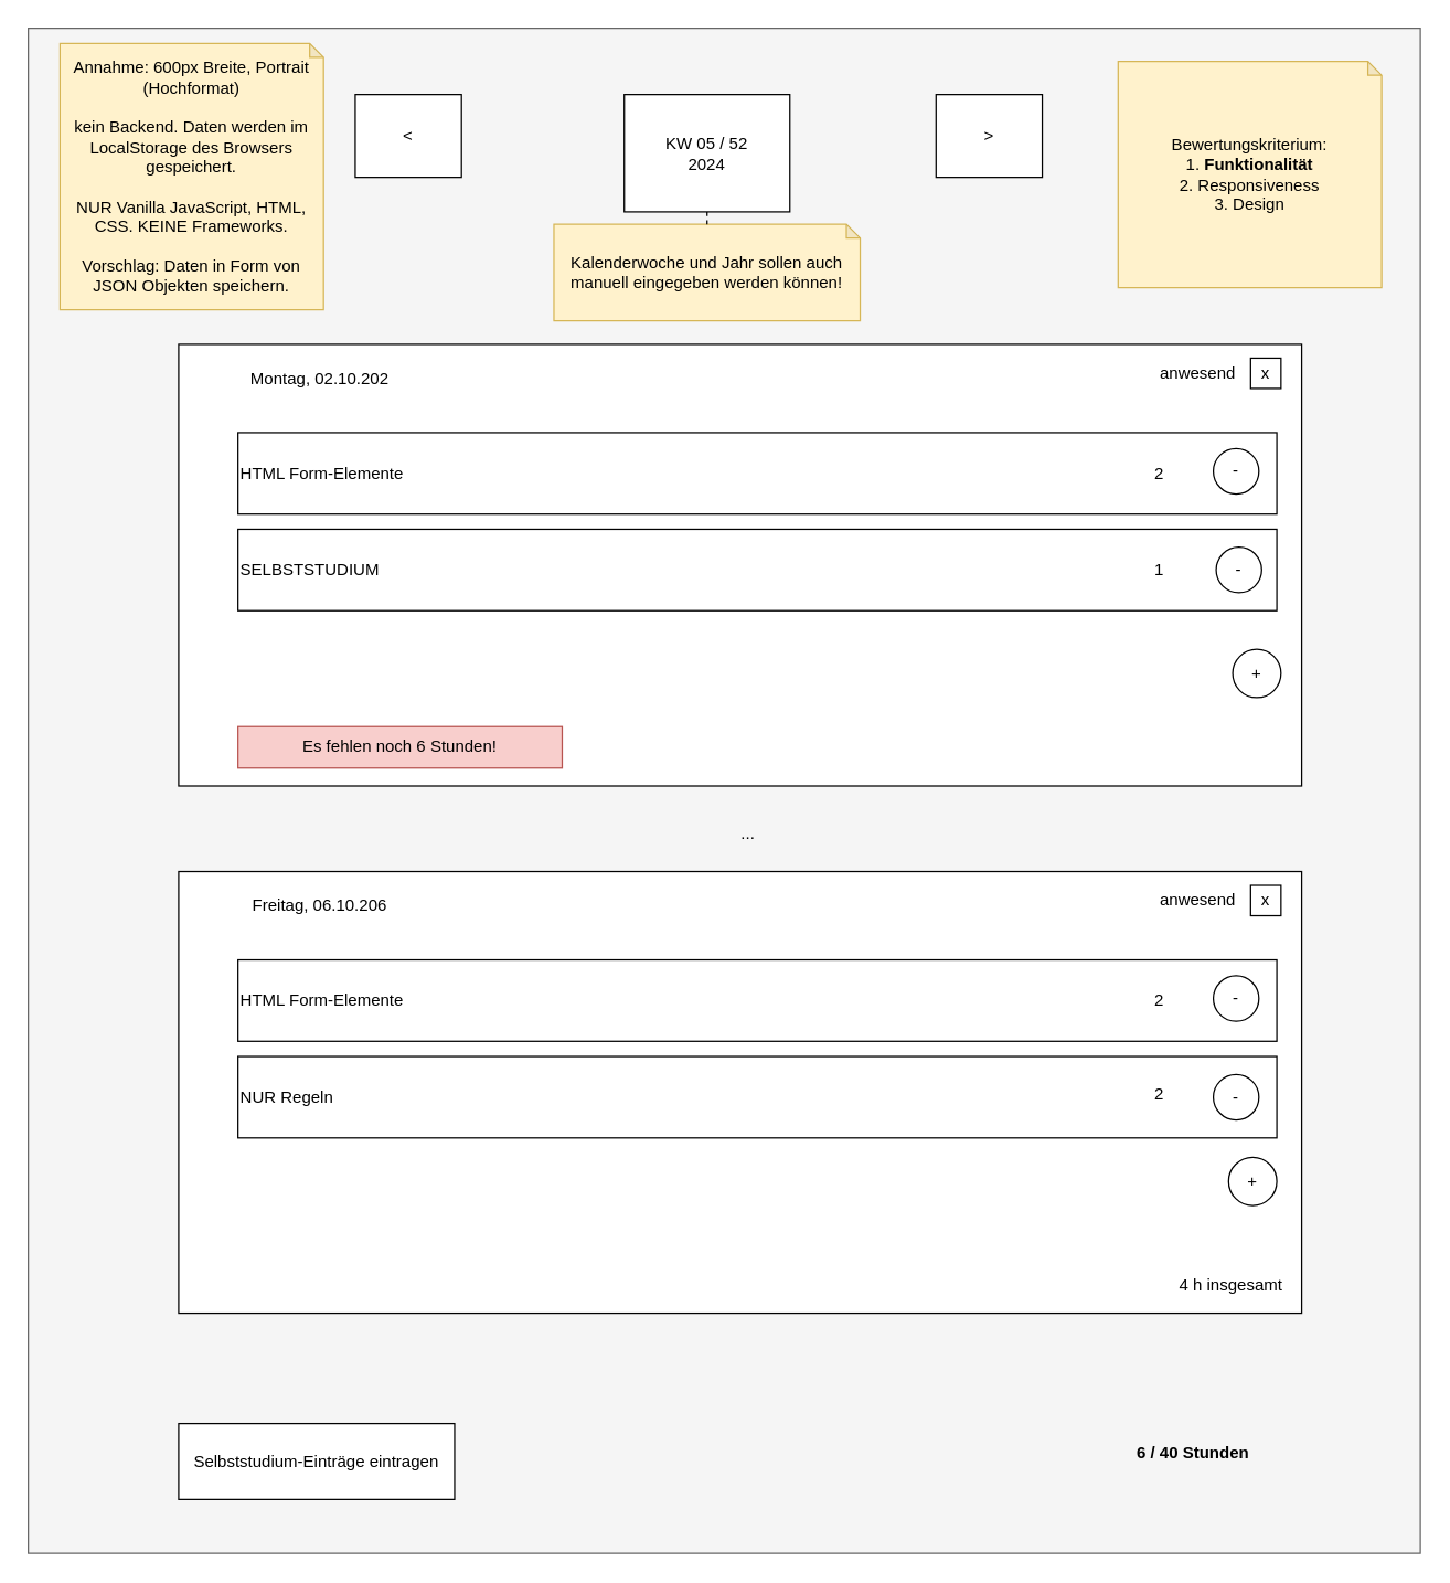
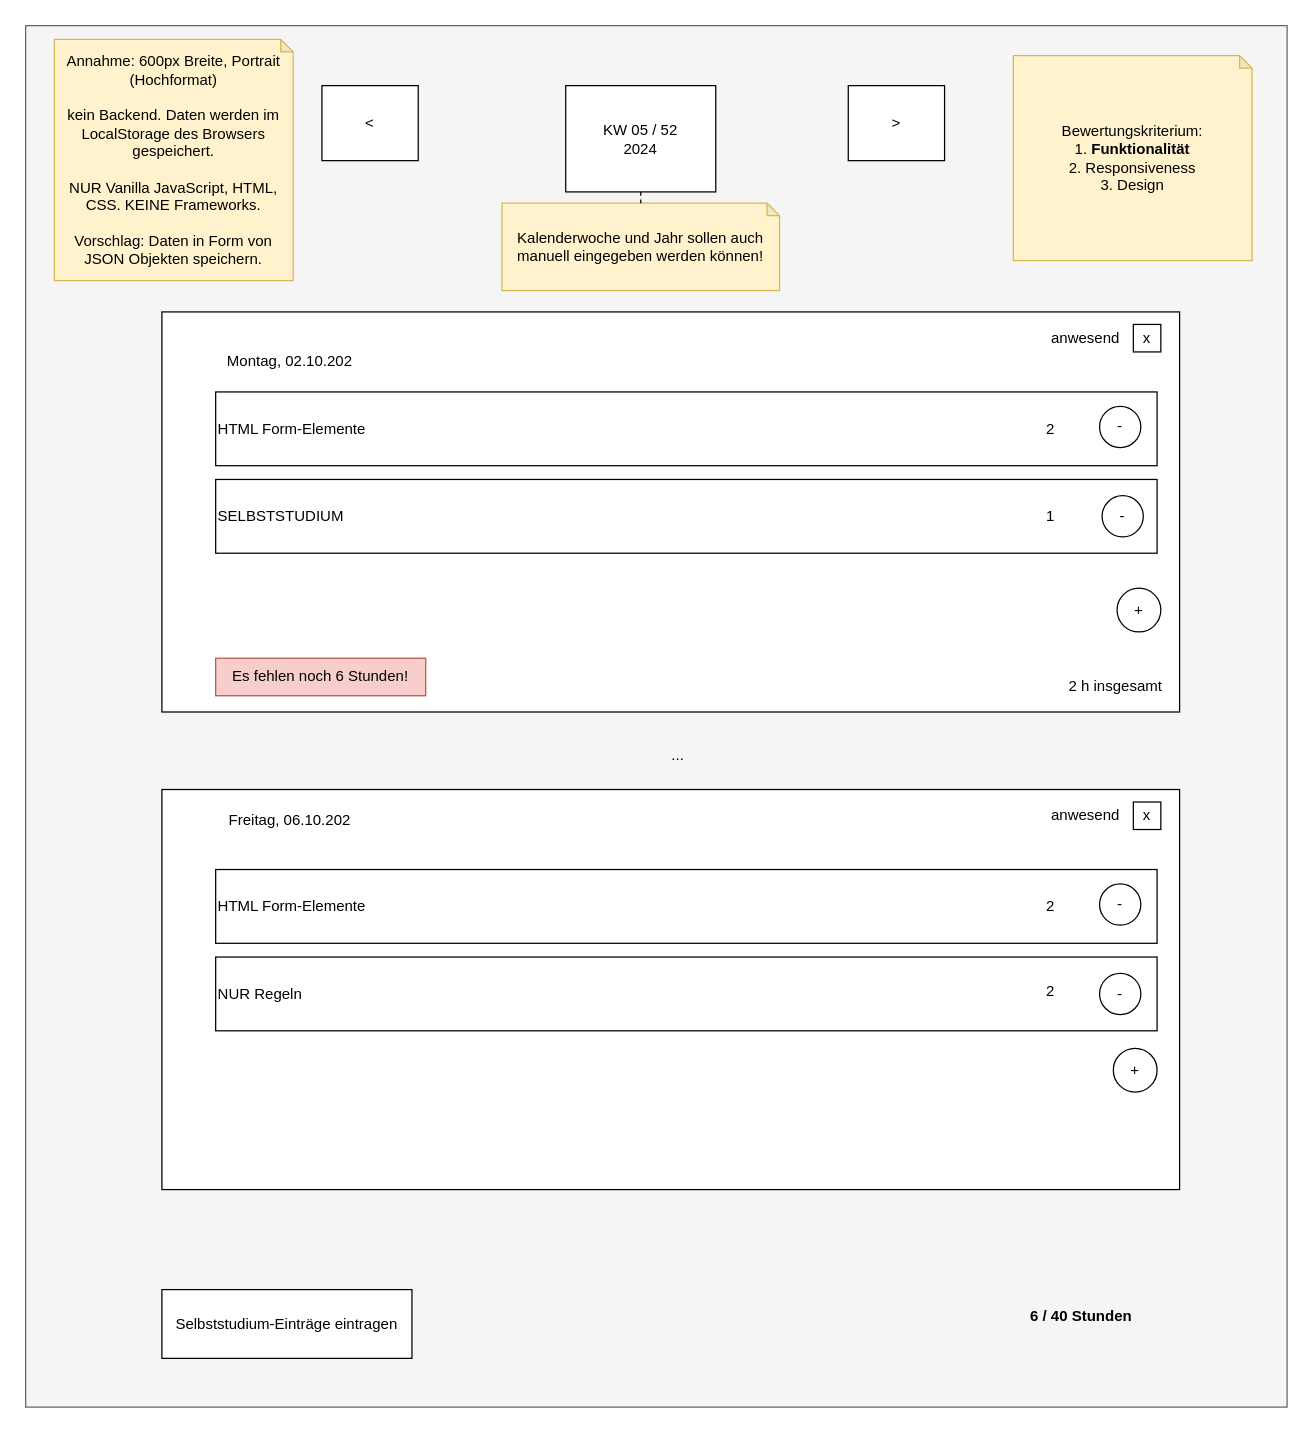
  <mxCell id="0" />
  <mxCell id="1" parent="0" />
  <mxCell id="2" value="" style="rounded=0;whiteSpace=wrap;html=1;fillColor=#f5f5f5;fontColor=#333333;strokeColor=#666666;" vertex="1" parent="1"><mxGeometry x="20" y="20" width="1009" height="1105" as="geometry" /></mxCell>
  <mxCell id="3" value="&amp;lt;" style="rounded=0;whiteSpace=wrap;html=1;" vertex="1" parent="1"><mxGeometry x="257" y="68" width="77" height="60" as="geometry" /></mxCell>
  <mxCell id="4" value="&amp;gt;" style="rounded=0;whiteSpace=wrap;html=1;" vertex="1" parent="1"><mxGeometry x="678" y="68" width="77" height="60" as="geometry" /></mxCell>
  <mxCell id="5" value="KW 05 / 52&lt;br&gt;2024" style="rounded=0;whiteSpace=wrap;html=1;" vertex="1" parent="1"><mxGeometry x="452" y="68" width="120" height="85" as="geometry" /></mxCell>
  <mxCell id="6" value="" style="rounded=0;whiteSpace=wrap;html=1;" vertex="1" parent="1"><mxGeometry x="129" y="249" width="814" height="320" as="geometry" /></mxCell>
- <mxCell id="7" value="Montag, 02.10.202" style="text;html=1;align=center;verticalAlign=middle;whiteSpace=wrap;rounded=0;" vertex="1" parent="1"><mxGeometry x="140" y="259" width="183" height="30" as="geometry" /></mxCell>
+ <mxCell id="7" value="Montag, 02.10.202" style="text;html=1;align=center;verticalAlign=middle;whiteSpace=wrap;rounded=0;" vertex="1" parent="1"><mxGeometry x="140" y="274" width="183" height="30" as="geometry" /></mxCell>
  <mxCell id="8" value="x" style="whiteSpace=wrap;html=1;aspect=fixed;" vertex="1" parent="1"><mxGeometry x="906" y="259" width="22" height="22" as="geometry" /></mxCell>
  <mxCell id="9" value="anwesend" style="text;html=1;align=center;verticalAlign=middle;whiteSpace=wrap;rounded=0;" vertex="1" parent="1"><mxGeometry x="838" y="255" width="60" height="30" as="geometry" /></mxCell>
  <mxCell id="10" value="HTML Form-Elemente" style="rounded=0;whiteSpace=wrap;html=1;align=left;" vertex="1" parent="1"><mxGeometry x="172" y="313" width="753" height="59" as="geometry" /></mxCell>
  <mxCell id="11" value="2" style="text;html=1;align=center;verticalAlign=middle;whiteSpace=wrap;rounded=0;" vertex="1" parent="1"><mxGeometry x="810" y="327.5" width="60" height="30" as="geometry" /></mxCell>
  <mxCell id="12" value="+" style="ellipse;whiteSpace=wrap;html=1;aspect=fixed;" vertex="1" parent="1"><mxGeometry x="893" y="470" width="35" height="35" as="geometry" /></mxCell>
+ <mxCell id="13" value="2 h insgesamt" style="text;html=1;align=center;verticalAlign=middle;whiteSpace=wrap;rounded=0;" vertex="1" parent="1"><mxGeometry x="846" y="534" width="92" height="30" as="geometry" /></mxCell>
  <mxCell id="14" value="-" style="ellipse;whiteSpace=wrap;html=1;aspect=fixed;" vertex="1" parent="1"><mxGeometry x="879" y="324.5" width="33" height="33" as="geometry" /></mxCell>
  <mxCell id="15" value="" style="rounded=0;whiteSpace=wrap;html=1;" vertex="1" parent="1"><mxGeometry x="129" y="631" width="814" height="320" as="geometry" /></mxCell>
- <mxCell id="16" value="Freitag, 06.10.206" style="text;html=1;align=center;verticalAlign=middle;whiteSpace=wrap;rounded=0;" vertex="1" parent="1"><mxGeometry x="140" y="641" width="183" height="30" as="geometry" /></mxCell>
+ <mxCell id="16" value="Freitag, 06.10.202" style="text;html=1;align=center;verticalAlign=middle;whiteSpace=wrap;rounded=0;" vertex="1" parent="1"><mxGeometry x="140" y="641" width="183" height="30" as="geometry" /></mxCell>
  <mxCell id="17" value="x" style="whiteSpace=wrap;html=1;aspect=fixed;" vertex="1" parent="1"><mxGeometry x="906" y="641" width="22" height="22" as="geometry" /></mxCell>
  <mxCell id="18" value="anwesend" style="text;html=1;align=center;verticalAlign=middle;whiteSpace=wrap;rounded=0;" vertex="1" parent="1"><mxGeometry x="838" y="637" width="60" height="30" as="geometry" /></mxCell>
  <mxCell id="19" value="HTML Form-Elemente" style="rounded=0;whiteSpace=wrap;html=1;align=left;" vertex="1" parent="1"><mxGeometry x="172" y="695" width="753" height="59" as="geometry" /></mxCell>
  <mxCell id="20" value="2" style="text;html=1;align=center;verticalAlign=middle;whiteSpace=wrap;rounded=0;" vertex="1" parent="1"><mxGeometry x="810" y="709.5" width="60" height="30" as="geometry" /></mxCell>
  <mxCell id="21" value="+" style="ellipse;whiteSpace=wrap;html=1;aspect=fixed;" vertex="1" parent="1"><mxGeometry x="890" y="838" width="35" height="35" as="geometry" /></mxCell>
- <mxCell id="22" value="4 h insgesamt" style="text;html=1;align=center;verticalAlign=middle;whiteSpace=wrap;rounded=0;" vertex="1" parent="1"><mxGeometry x="846" y="916" width="92" height="30" as="geometry" /></mxCell>
  <mxCell id="23" value="-" style="ellipse;whiteSpace=wrap;html=1;aspect=fixed;" vertex="1" parent="1"><mxGeometry x="879" y="706.5" width="33" height="33" as="geometry" /></mxCell>
  <mxCell id="24" value="NUR Regeln" style="rounded=0;whiteSpace=wrap;html=1;align=left;" vertex="1" parent="1"><mxGeometry x="172" y="765" width="753" height="59" as="geometry" /></mxCell>
  <mxCell id="25" value="-" style="ellipse;whiteSpace=wrap;html=1;aspect=fixed;" vertex="1" parent="1"><mxGeometry x="879" y="778" width="33" height="33" as="geometry" /></mxCell>
  <mxCell id="26" value="2" style="text;html=1;align=center;verticalAlign=middle;whiteSpace=wrap;rounded=0;" vertex="1" parent="1"><mxGeometry x="810" y="778" width="60" height="30" as="geometry" /></mxCell>
  <mxCell id="27" value="Annahme: 600px Breite, Portrait (Hochformat)&lt;br&gt;&lt;br&gt;kein Backend. Daten werden im LocalStorage des Browsers gespeichert.&lt;br&gt;&lt;br&gt;NUR Vanilla JavaScript, HTML, CSS. KEINE Frameworks.&lt;br&gt;&lt;br&gt;Vorschlag: Daten in Form von JSON Objekten speichern." style="shape=note;whiteSpace=wrap;html=1;backgroundOutline=1;darkOpacity=0.05;fillColor=#fff2cc;strokeColor=#d6b656;size=10;" vertex="1" parent="1"><mxGeometry x="43" y="31" width="191" height="193" as="geometry" /></mxCell>
- <mxCell id="28" value="Es fehlen noch 6 Stunden!" style="text;html=1;align=center;verticalAlign=middle;whiteSpace=wrap;rounded=0;fillColor=#f8cecc;strokeColor=#b85450;" vertex="1" parent="1"><mxGeometry x="172" y="526" width="235" height="30" as="geometry" /></mxCell>
+ <mxCell id="28" value="Es fehlen noch 6 Stunden!" style="text;html=1;align=center;verticalAlign=middle;whiteSpace=wrap;rounded=0;fillColor=#f8cecc;strokeColor=#b85450;" vertex="1" parent="1"><mxGeometry x="172" y="526" width="168" height="30" as="geometry" /></mxCell>
  <mxCell id="29" value="6 / 40 Stunden" style="text;html=1;align=center;verticalAlign=middle;whiteSpace=wrap;rounded=0;fontStyle=1" vertex="1" parent="1"><mxGeometry x="790" y="1033" width="149" height="39" as="geometry" /></mxCell>
  <mxCell id="30" value="..." style="text;html=1;align=center;verticalAlign=middle;whiteSpace=wrap;rounded=0;" vertex="1" parent="1"><mxGeometry x="512" y="589" width="60" height="30" as="geometry" /></mxCell>
  <mxCell id="31" value="Selbststudium-Einträge eintragen" style="rounded=0;whiteSpace=wrap;html=1;" vertex="1" parent="1"><mxGeometry x="129" y="1031" width="200" height="55" as="geometry" /></mxCell>
  <mxCell id="32" value="SELBSTSTUDIUM" style="rounded=0;whiteSpace=wrap;html=1;align=left;" vertex="1" parent="1"><mxGeometry x="172" y="383" width="753" height="59" as="geometry" /></mxCell>
  <mxCell id="33" value="-" style="ellipse;whiteSpace=wrap;html=1;aspect=fixed;" vertex="1" parent="1"><mxGeometry x="881" y="396" width="33" height="33" as="geometry" /></mxCell>
  <mxCell id="34" value="1" style="text;html=1;align=center;verticalAlign=middle;whiteSpace=wrap;rounded=0;" vertex="1" parent="1"><mxGeometry x="810" y="397.5" width="60" height="30" as="geometry" /></mxCell>
  <mxCell id="35" value="Bewertungskriterium:&lt;br&gt;1. &lt;b&gt;Funktionalität&lt;/b&gt;&lt;br&gt;2. Responsiveness&lt;br&gt;3. Design" style="shape=note;whiteSpace=wrap;html=1;backgroundOutline=1;darkOpacity=0.05;fillColor=#fff2cc;strokeColor=#d6b656;size=10;" vertex="1" parent="1"><mxGeometry x="810" y="44" width="191" height="164" as="geometry" /></mxCell>
  <mxCell id="36" value="Kalenderwoche und Jahr sollen auch manuell eingegeben werden können!" style="shape=note;whiteSpace=wrap;html=1;backgroundOutline=1;darkOpacity=0.05;fillColor=#fff2cc;strokeColor=#d6b656;size=10;" vertex="1" parent="1"><mxGeometry x="401" y="162" width="222" height="70" as="geometry" /></mxCell>
  <mxCell id="37" value="" style="endArrow=none;dashed=1;html=1;rounded=0;" edge="1" parent="1" source="36" target="5"><mxGeometry width="50" height="50" relative="1" as="geometry"><mxPoint x="349" y="204" as="sourcePoint" /><mxPoint x="399" y="154" as="targetPoint" /></mxGeometry></mxCell>
